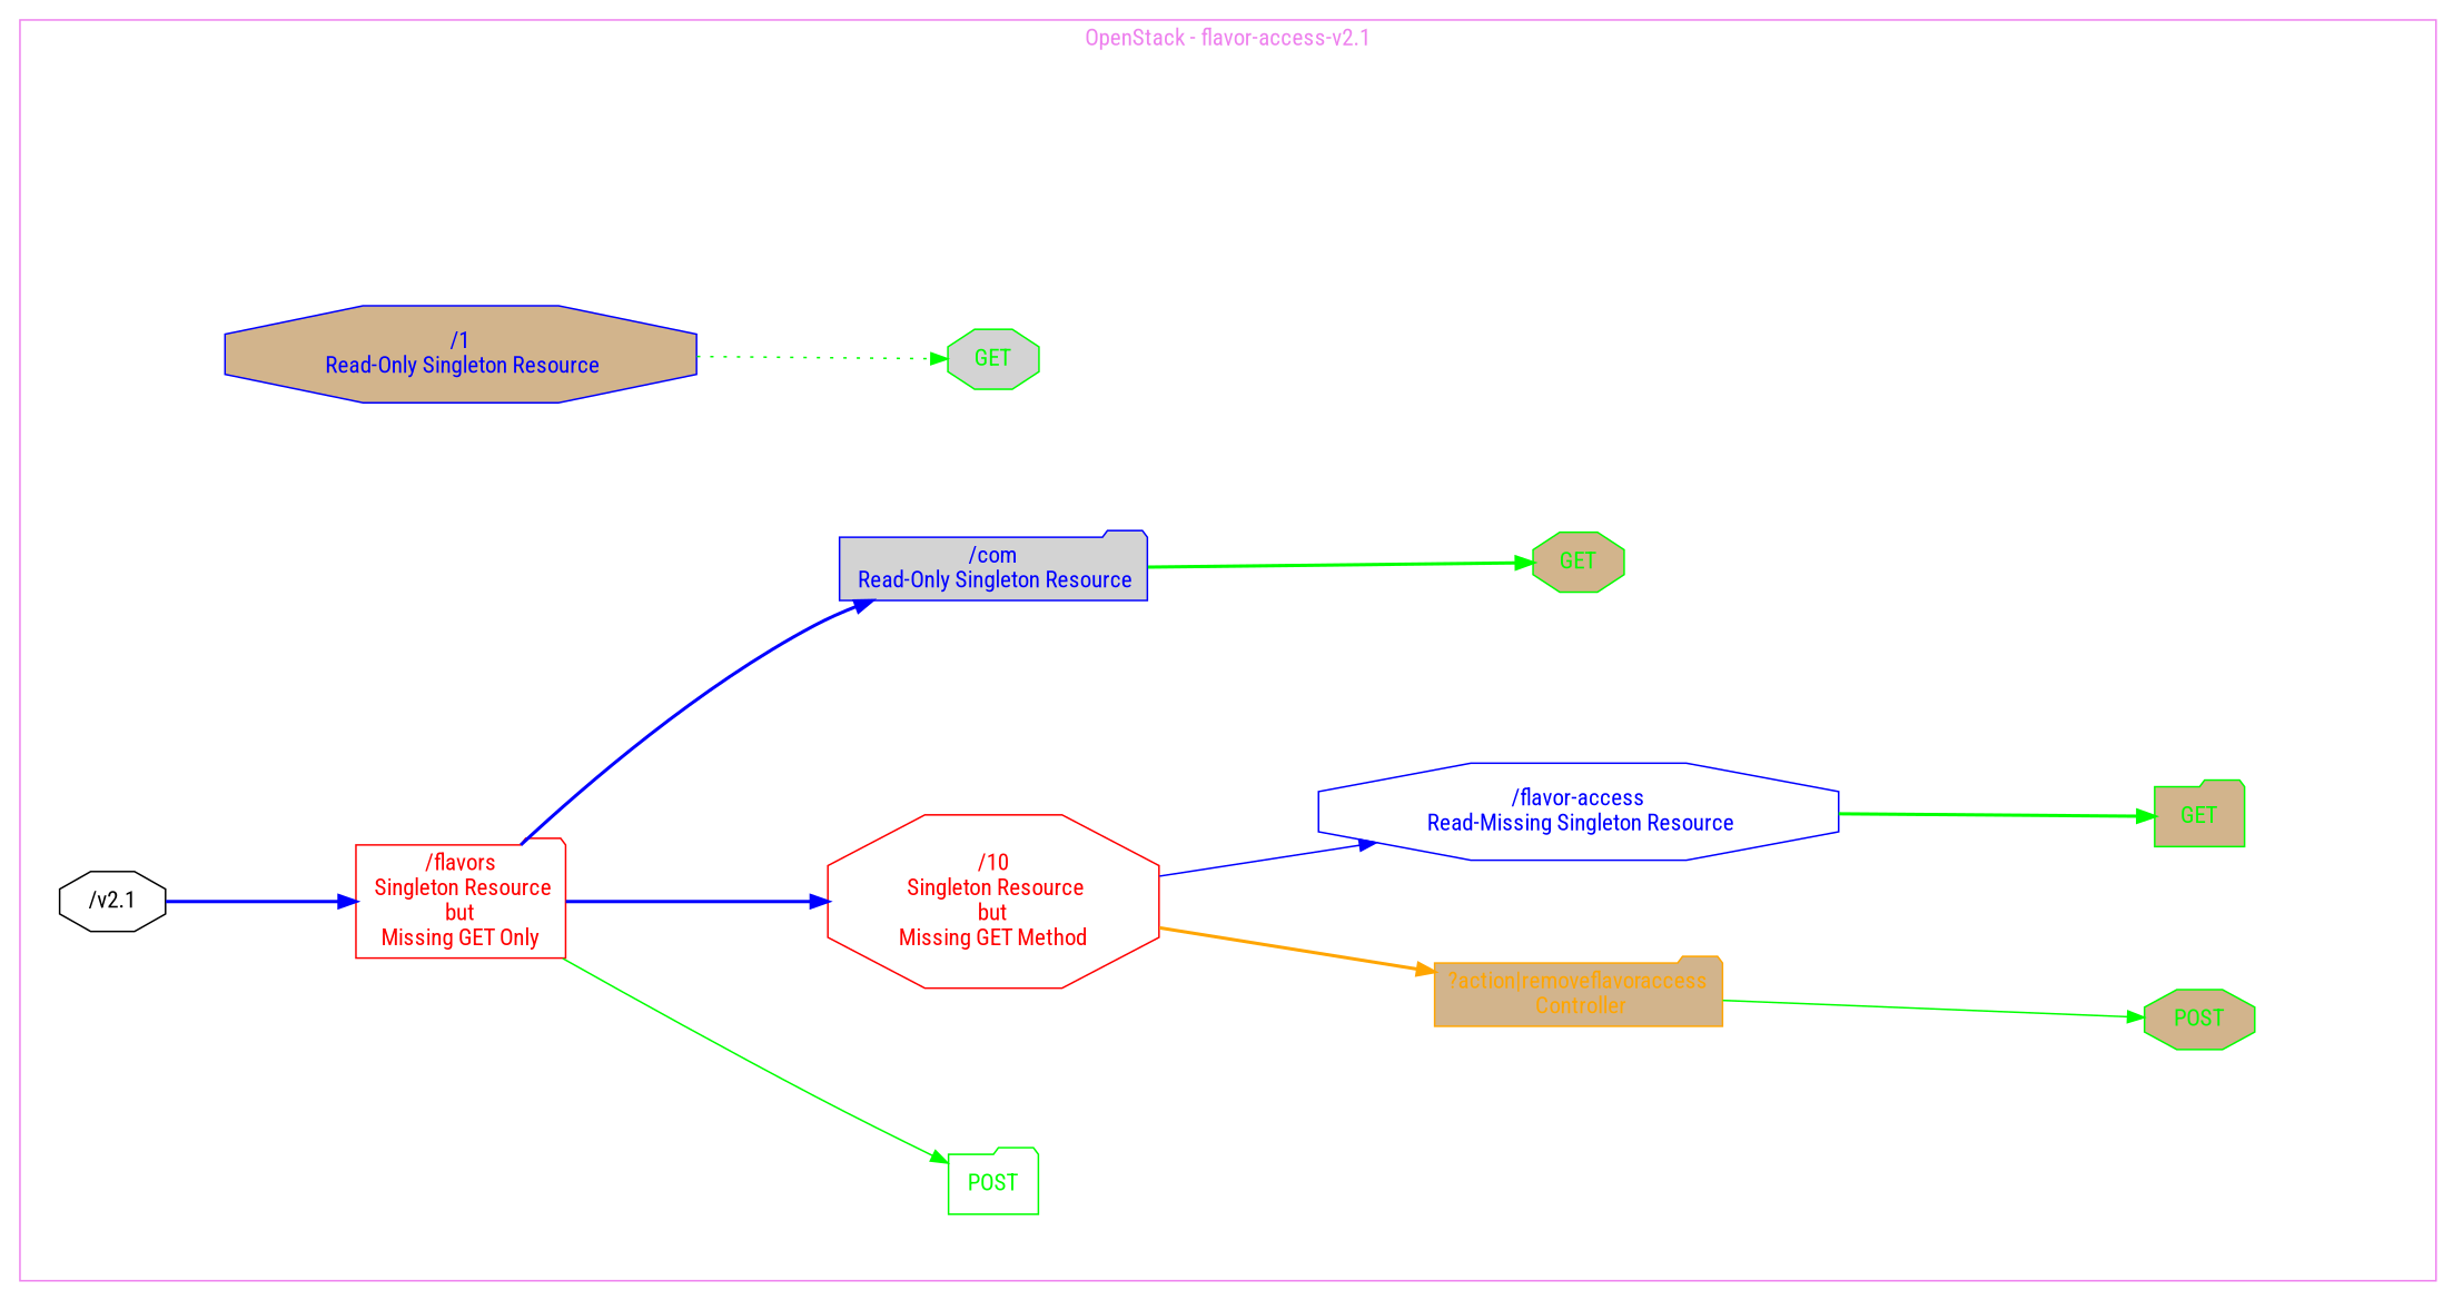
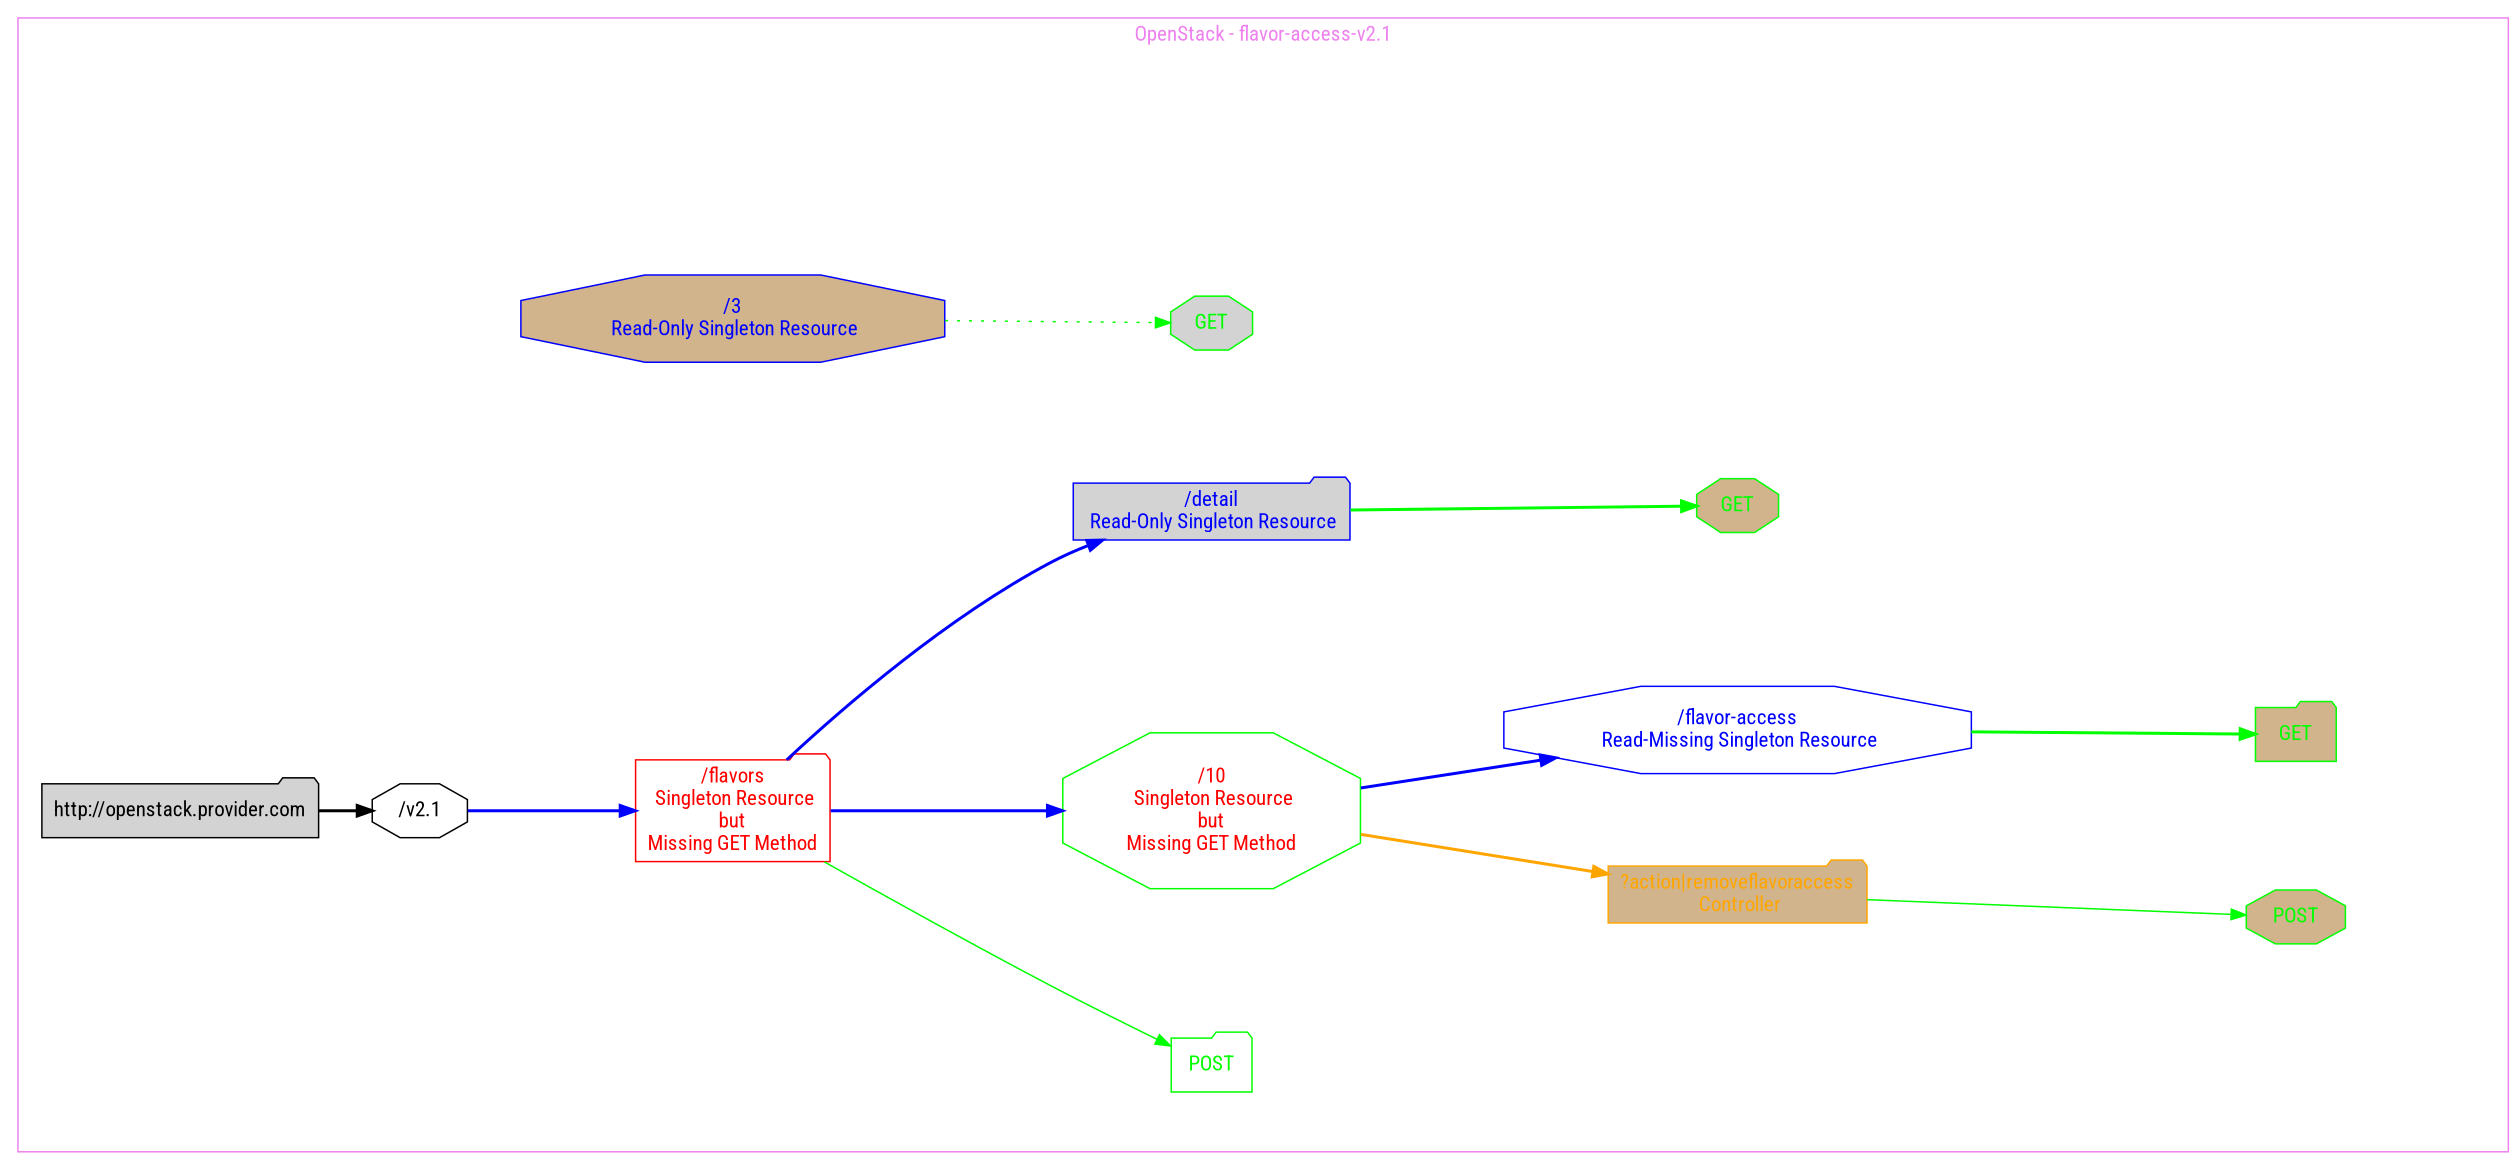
  digraph {
    fontname="Roboto Condensed"
    rankdir=LR
    node [color=green fillcolor=white fontcolor=green fontname="Roboto Condensed" shape=octagon style=filled]
    edge [color=green fontcolor=green fontname="Roboto Condensed" style=bold]
    n1 [label=POST shape=folder]
    n2 [fillcolor=lightgrey label=GET]
-   n3 [color=blue fillcolor=tan fontcolor=blue label="/1\n Read-Only Singleton Resource"]
+   n3 [color=blue fillcolor=tan fontcolor=blue label="/3\n Read-Only Singleton Resource"]
    n4 [fillcolor=tan label=POST]
    n5 [color=orange fillcolor=tan fontcolor=orange label="?action|removeflavoraccess\n Controller" shape=folder]
    n6 [fillcolor=tan label=GET shape=folder]
    n7 [color=blue fontcolor=blue label="/flavor-access\n Read-Missing Singleton Resource"]
-   n8 [color=red fontcolor=red label="/10\n Singleton Resource\nbut\nMissing GET Method"]
+   n8 [fontcolor=red label="/10\n Singleton Resource\nbut\nMissing GET Method"]
    n9 [fillcolor=tan label=GET]
-   n10 [color=blue fillcolor=lightgrey fontcolor=blue label="/com\n Read-Only Singleton Resource" shape=folder]
-   n11 [color=red fontcolor=red label="/flavors\n Singleton Resource\nbut\nMissing GET Only" shape=folder]
+   n10 [color=blue fillcolor=lightgrey fontcolor=blue label="/detail\n Read-Only Singleton Resource" shape=folder]
+   n11 [color=red fontcolor=red label="/flavors\n Singleton Resource\nbut\nMissing GET Method" shape=folder]
    n12 [color=black fontcolor=black label="/v2.1"]
+   n13 [color=black fillcolor=lightgrey fontcolor=black label="http://openstack.provider.com" shape=folder]
    subgraph cluster_1 {
      color=violet
      fontcolor=violet
      label="OpenStack - flavor-access-v2.1"
      subgraph cluster_2 {
        color=white
        fontcolor=white
        label="OpenStack - flavor-access-v2.1"
+       n13
        subgraph cluster_3 {
          color=white
          fontcolor=white
          label="OpenStack - flavor-access-v2.1"
          n12
          subgraph cluster_4 {
            color=white
            fontcolor=white
            label="OpenStack - flavor-access-v2.1"
            n11
            subgraph cluster_5 {
              color=white
              fontcolor=white
              label="OpenStack - flavor-access-v2.1"
              n1
            }
            subgraph cluster_6 {
              color=white
              fontcolor=white
              label="OpenStack - flavor-access-v2.1"
              n3
              subgraph cluster_7 {
                color=white
                fontcolor=white
                label="OpenStack - flavor-access-v2.1"
                n2
              }
            }
            subgraph cluster_8 {
              color=white
              fontcolor=white
              label="OpenStack - flavor-access-v2.1"
              n8
              subgraph cluster_9 {
                color=white
                fontcolor=white
                label="OpenStack - flavor-access-v2.1"
                n5
                subgraph cluster_10 {
                  color=white
                  fontcolor=white
                  label="OpenStack - flavor-access-v2.1"
                  n4
                }
              }
              subgraph cluster_11 {
                color=white
                fontcolor=white
                label="OpenStack - flavor-access-v2.1"
                n7
                subgraph cluster_12 {
                  color=white
                  fontcolor=white
                  label="OpenStack - flavor-access-v2.1"
                  n6
                }
              }
            }
            subgraph cluster_13 {
              color=white
              fontcolor=white
              label="OpenStack - flavor-access-v2.1"
              n10
              subgraph cluster_14 {
                color=white
                fontcolor=white
                label="OpenStack - flavor-access-v2.1"
                n9
              }
            }
          }
        }
      }
    }
    n3 -> n2 [style=dotted]
    n5 -> n4 [style=solid]
    n7 -> n6
    n8 -> n5 [color=orange fontcolor=orange]
-   n8 -> n7 [color=blue fontcolor=blue style=solid]
+   n8 -> n7 [color=blue fontcolor=blue]
    n10 -> n9
    n11 -> n1 [style=solid]
    n11 -> n8 [color=blue fontcolor=blue]
    n11 -> n10 [color=blue fontcolor=blue]
    n12 -> n11 [color=blue fontcolor=blue]
+   n13 -> n12 [color=black fontcolor=black]
  }
